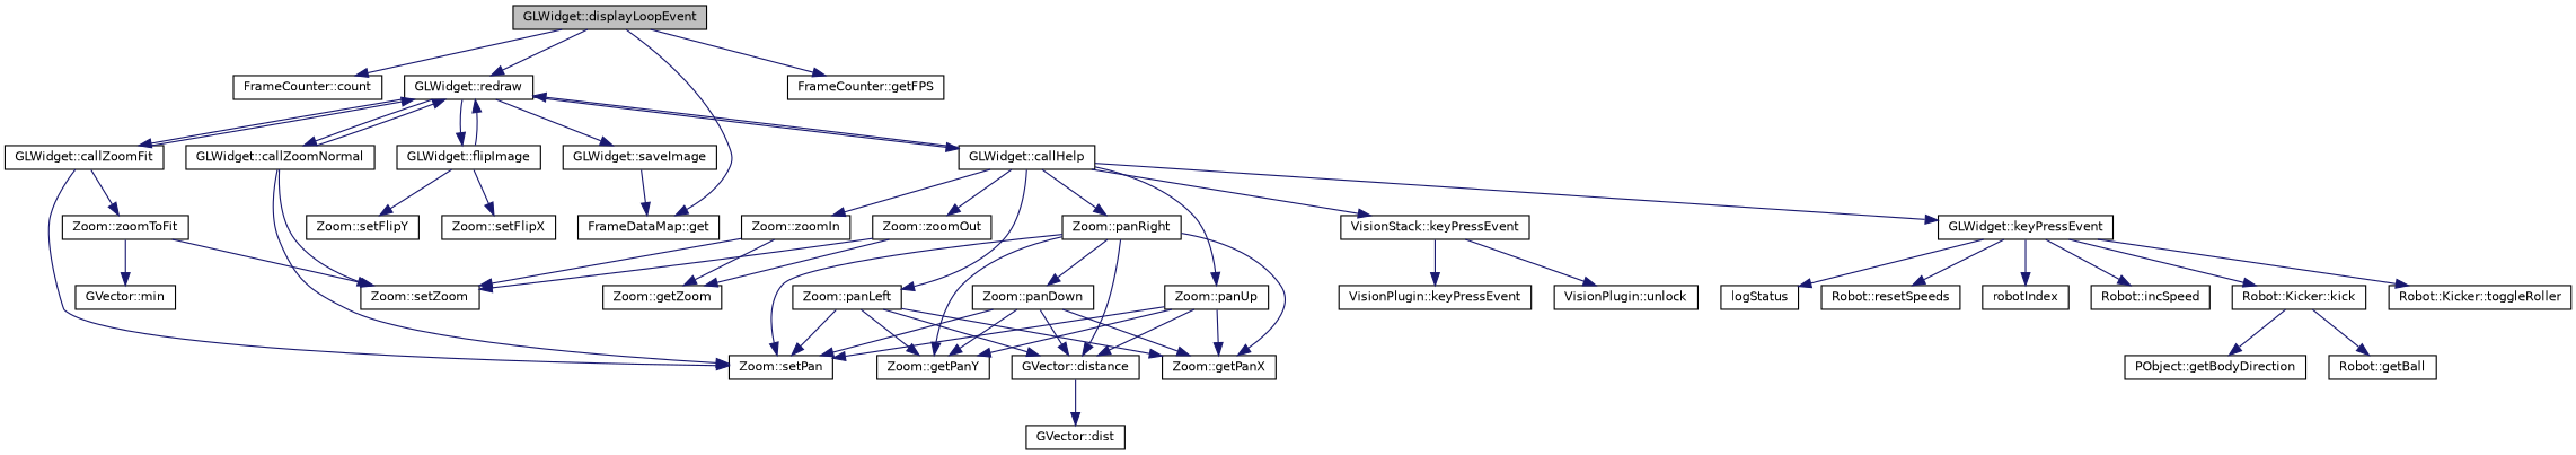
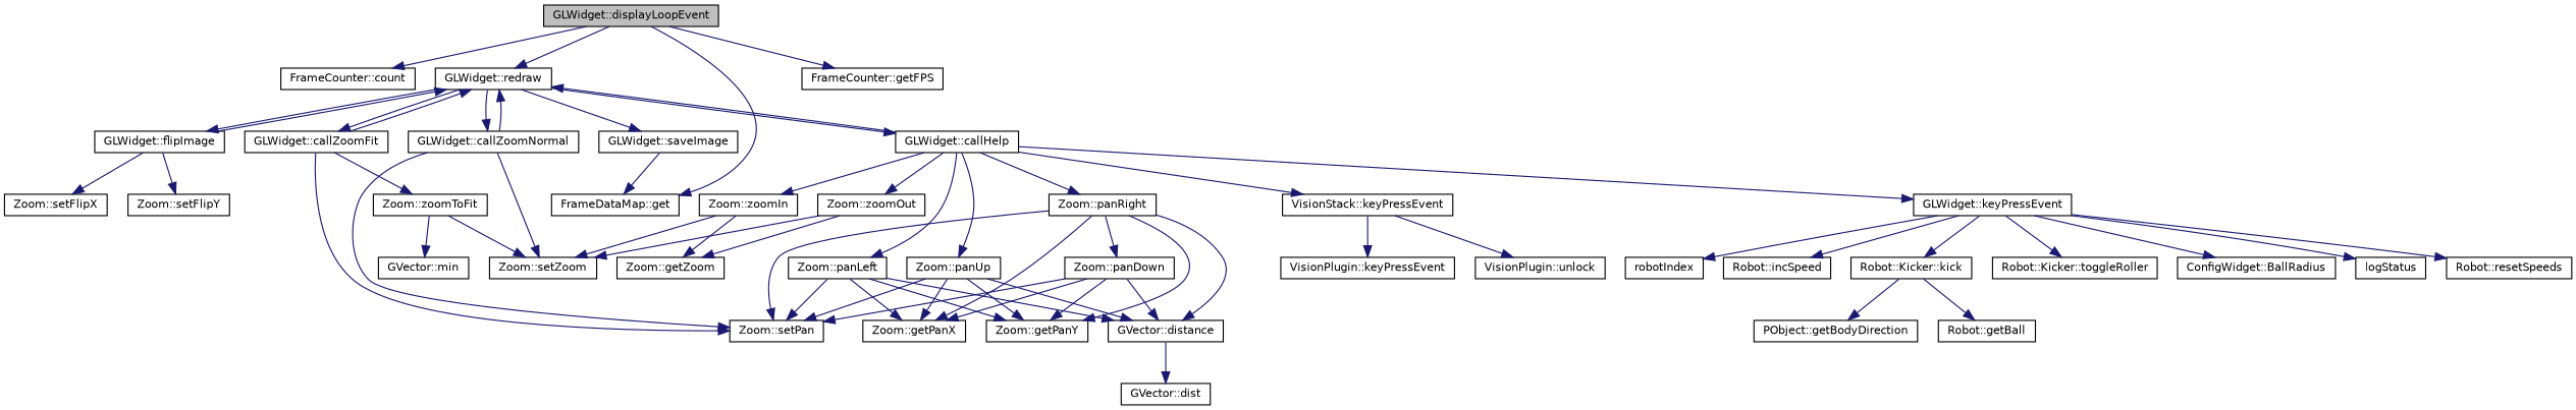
  digraph {
    rankdir=TB
    node [color=black fillcolor=white fontname=Helvetica fontsize=10 shape=record style=filled]
    edge [color=midnightblue fontname=Helvetica fontsize=10 labelfontname=Helvetica labelfontsize=10 style=solid]
    n1 [fillcolor=grey75 fontcolor=black height=0.2 label="GLWidget::displayLoopEvent" width=0.4]
    n2 [height=0.2 label="FrameCounter::count" width=0.4]
    n3 [height=0.2 label="FrameDataMap::get" width=0.4]
    n4 [height=0.2 label="FrameCounter::getFPS" width=0.4]
    n5 [height=0.2 label="GLWidget::redraw" width=0.4]
    n6 [height=0.2 label="GLWidget::flipImage" width=0.4]
    n7 [height=0.2 label="GLWidget::callZoomNormal" width=0.4]
    n8 [height=0.2 label="GLWidget::callZoomFit" width=0.4]
    n9 [height=0.2 label="GLWidget::callHelp" width=0.4]
    n10 [height=0.2 label="GLWidget::saveImage" width=0.4]
    n11 [height=0.2 label="Zoom::setFlipX" width=0.4]
    n12 [height=0.2 label="Zoom::setFlipY" width=0.4]
    n13 [height=0.2 label="Zoom::setPan" width=0.4]
    n14 [height=0.2 label="Zoom::setZoom" width=0.4]
    n15 [height=0.2 label="Zoom::zoomToFit" width=0.4]
    n16 [height=0.2 label="VisionStack::keyPressEvent" width=0.4]
    n17 [height=0.2 label="GLWidget::keyPressEvent" width=0.4]
    n18 [height=0.2 label="Zoom::panLeft" width=0.4]
    n19 [height=0.2 label="Zoom::panRight" width=0.4]
    n20 [height=0.2 label="Zoom::panUp" width=0.4]
    n21 [height=0.2 label="Zoom::zoomIn" width=0.4]
    n22 [height=0.2 label="Zoom::zoomOut" width=0.4]
    n23 [height=0.2 label="GVector::min" width=0.4]
    n24 [height=0.2 label="VisionPlugin::keyPressEvent" width=0.4]
    n25 [height=0.2 label="VisionPlugin::unlock" width=0.4]
    n26 [height=0.2 label=robotIndex width=0.4]
    n27 [height=0.2 label="Robot::incSpeed" width=0.4]
    n28 [height=0.2 label="Robot::Kicker::kick" width=0.4]
    n29 [height=0.2 label="Robot::Kicker::toggleRoller" width=0.4]
+   n30 [height=0.2 label="ConfigWidget::BallRadius" width=0.4]
    n31 [height=0.2 label=logStatus width=0.4]
    n32 [height=0.2 label="Robot::resetSpeeds" width=0.4]
    n33 [height=0.2 label="Zoom::panDown" width=0.4]
    n34 [height=0.2 label="Zoom::getPanX" width=0.4]
    n35 [height=0.2 label="Zoom::getPanY" width=0.4]
    n36 [height=0.2 label="GVector::distance" width=0.4]
    n37 [height=0.2 label="Zoom::getZoom" width=0.4]
    n38 [height=0.2 label="PObject::getBodyDirection" width=0.4]
    n39 [height=0.2 label="Robot::getBall" width=0.4]
    n40 [height=0.2 label="GVector::dist" width=0.4]
    n1 -> n2
    n1 -> n3
    n1 -> n4
    n1 -> n5
    n5 -> n6
    n5 -> n7
    n5 -> n8
    n5 -> n9
    n5 -> n10
    n6 -> n5
    n6 -> n11
    n6 -> n12
    n7 -> n5
    n7 -> n13
    n7 -> n14
    n8 -> n5
    n8 -> n13
    n8 -> n15
    n9 -> n5
    n9 -> n16
    n9 -> n17
    n9 -> n18
    n9 -> n19
    n9 -> n20
    n9 -> n21
    n9 -> n22
    n10 -> n3
    n15 -> n14
    n15 -> n23
    n16 -> n24
    n16 -> n25
    n17 -> n26
    n17 -> n27
    n17 -> n28
    n17 -> n29
+   n17 -> n30
    n17 -> n31
    n17 -> n32
    n18 -> n13
    n18 -> n34
    n18 -> n35
    n18 -> n36
    n19 -> n13
    n19 -> n33
    n19 -> n34
    n19 -> n35
    n19 -> n36
    n20 -> n13
    n20 -> n34
    n20 -> n35
    n20 -> n36
    n21 -> n14
    n21 -> n37
    n22 -> n14
    n22 -> n37
    n28 -> n38
    n28 -> n39
    n33 -> n13
    n33 -> n34
    n33 -> n35
    n33 -> n36
    n36 -> n40
  }
